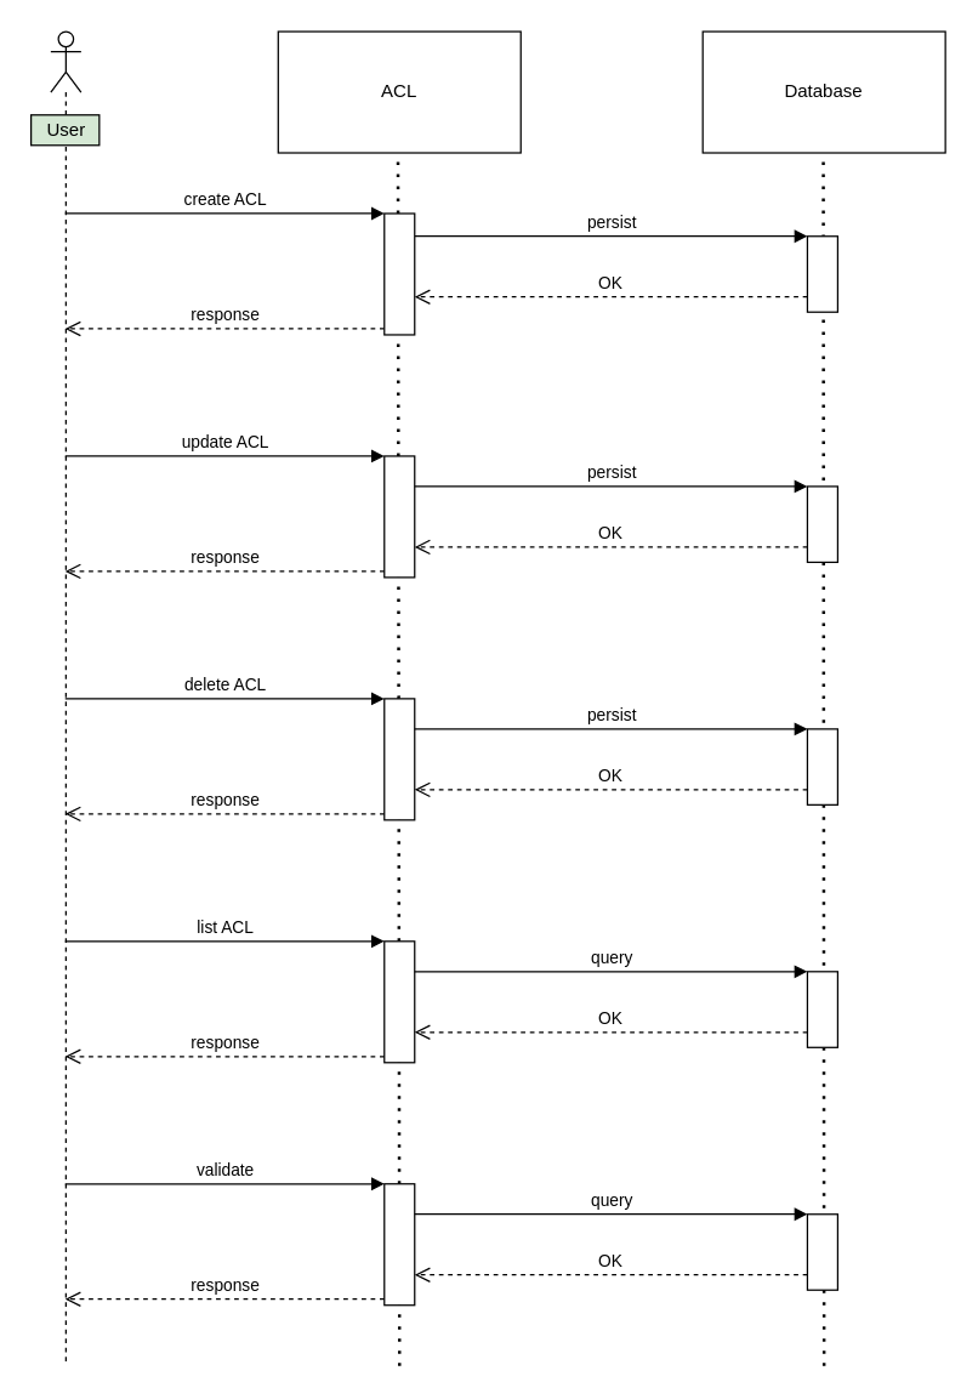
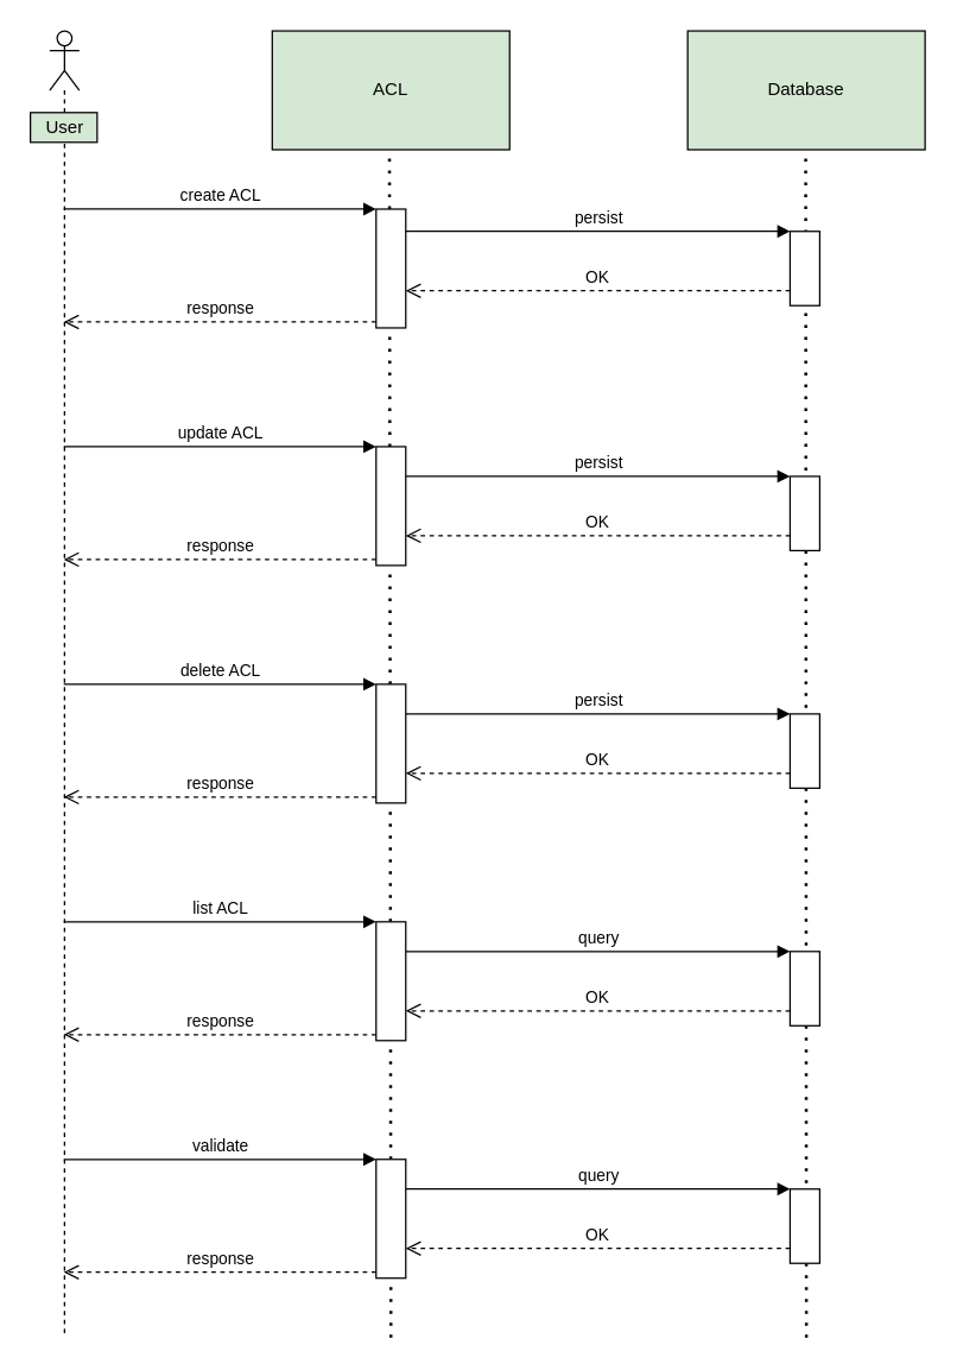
  <mxCell id="0" />
  <mxCell id="1" parent="0" />
- <mxCell id="2" value="ACL" style="rounded=0;whiteSpace=wrap;html=1;" parent="1" vertex="1"><mxGeometry x="183" y="20" width="160" height="80" as="geometry" /></mxCell>
- <mxCell id="3" value="Database" style="rounded=0;whiteSpace=wrap;html=1;" parent="1" vertex="1"><mxGeometry x="463" y="20" width="160" height="80" as="geometry" /></mxCell>
+ <mxCell id="2" value="ACL" style="rounded=0;whiteSpace=wrap;html=1;fillColor=#d5e8d4;" parent="1" vertex="1"><mxGeometry x="183" y="20" width="160" height="80" as="geometry" /></mxCell>
+ <mxCell id="3" value="Database" style="rounded=0;whiteSpace=wrap;html=1;fillColor=#d5e8d4;" parent="1" vertex="1"><mxGeometry x="463" y="20" width="160" height="80" as="geometry" /></mxCell>
  <mxCell id="4" value="" style="shape=umlLifeline;participant=umlActor;perimeter=lifelinePerimeter;whiteSpace=wrap;html=1;container=1;collapsible=0;recursiveResize=0;verticalAlign=top;spacingTop=36;outlineConnect=0;" parent="1" vertex="1"><mxGeometry x="33" y="20" width="20" height="880" as="geometry" /></mxCell>
  <mxCell id="5" value="User" style="html=1;fillColor=#d5e8d4;" parent="1" vertex="1"><mxGeometry x="20" y="75" width="45" height="20" as="geometry" /></mxCell>
  <mxCell id="6" value="" style="endArrow=none;dashed=1;html=1;dashPattern=1 3;strokeWidth=2;rounded=0;startArrow=none;" parent="1" edge="1"><mxGeometry width="50" height="50" relative="1" as="geometry"><mxPoint x="263" y="900" as="sourcePoint" /><mxPoint x="262" y="100" as="targetPoint" /></mxGeometry></mxCell>
  <mxCell id="7" value="" style="endArrow=none;dashed=1;html=1;dashPattern=1 3;strokeWidth=2;rounded=0;startArrow=none;" parent="1" edge="1"><mxGeometry width="50" height="50" relative="1" as="geometry"><mxPoint x="543" y="900" as="sourcePoint" /><mxPoint x="542.52" y="100" as="targetPoint" /></mxGeometry></mxCell>
  <mxCell id="8" value="create ACL" style="html=1;verticalAlign=bottom;endArrow=block;entryX=0;entryY=0;rounded=0;" parent="1" source="4" target="19" edge="1"><mxGeometry relative="1" as="geometry"><mxPoint x="188" y="150" as="sourcePoint" /></mxGeometry></mxCell>
  <mxCell id="9" value="response" style="html=1;verticalAlign=bottom;endArrow=open;dashed=1;endSize=8;exitX=0;exitY=0.95;rounded=0;" parent="1" source="19" target="4" edge="1"><mxGeometry relative="1" as="geometry"><mxPoint x="63" y="293" as="targetPoint" /></mxGeometry></mxCell>
  <mxCell id="10" value="persist" style="html=1;verticalAlign=bottom;endArrow=block;entryX=0;entryY=0;rounded=0;entryDx=0;entryDy=0;entryPerimeter=0;" parent="1" target="12" edge="1" source="19"><mxGeometry relative="1" as="geometry"><mxPoint x="303" y="260" as="sourcePoint" /><mxPoint x="482.41" y="275" as="targetPoint" /></mxGeometry></mxCell>
  <mxCell id="11" value="OK" style="html=1;verticalAlign=bottom;endArrow=open;dashed=1;endSize=8;exitX=0;exitY=0.8;rounded=0;exitDx=0;exitDy=0;exitPerimeter=0;" parent="1" source="12" edge="1" target="19"><mxGeometry relative="1" as="geometry"><mxPoint x="303" y="300" as="targetPoint" /><mxPoint x="1092" y="315" as="sourcePoint" /></mxGeometry></mxCell>
  <mxCell id="12" value="" style="html=1;points=[];perimeter=orthogonalPerimeter;" parent="1" vertex="1"><mxGeometry x="532" y="155" width="20" height="50" as="geometry" /></mxCell>
  <mxCell id="13" value="" style="html=1;points=[];perimeter=orthogonalPerimeter;" vertex="1" parent="1"><mxGeometry x="253" y="300" width="20" height="80" as="geometry" /></mxCell>
  <mxCell id="14" value="update ACL" style="html=1;verticalAlign=bottom;endArrow=block;entryX=0;entryY=0;rounded=0;" edge="1" parent="1" target="13"><mxGeometry relative="1" as="geometry"><mxPoint x="42.5" y="300" as="sourcePoint" /></mxGeometry></mxCell>
  <mxCell id="15" value="response" style="html=1;verticalAlign=bottom;endArrow=open;dashed=1;endSize=8;exitX=0;exitY=0.95;rounded=0;" edge="1" parent="1" source="13"><mxGeometry relative="1" as="geometry"><mxPoint x="42.5" y="376" as="targetPoint" /></mxGeometry></mxCell>
  <mxCell id="16" value="persist" style="html=1;verticalAlign=bottom;endArrow=block;entryX=0;entryY=0;rounded=0;entryDx=0;entryDy=0;entryPerimeter=0;" edge="1" parent="1" source="13" target="18"><mxGeometry relative="1" as="geometry"><mxPoint x="303" y="410" as="sourcePoint" /><mxPoint x="482.41" y="425" as="targetPoint" /></mxGeometry></mxCell>
  <mxCell id="17" value="OK" style="html=1;verticalAlign=bottom;endArrow=open;dashed=1;endSize=8;exitX=0;exitY=0.8;rounded=0;exitDx=0;exitDy=0;exitPerimeter=0;" edge="1" parent="1" source="18" target="13"><mxGeometry relative="1" as="geometry"><mxPoint x="303" y="450" as="targetPoint" /><mxPoint x="1092" y="465" as="sourcePoint" /></mxGeometry></mxCell>
  <mxCell id="18" value="" style="html=1;points=[];perimeter=orthogonalPerimeter;" vertex="1" parent="1"><mxGeometry x="532" y="320" width="20" height="50" as="geometry" /></mxCell>
  <mxCell id="19" value="" style="html=1;points=[];perimeter=orthogonalPerimeter;" parent="1" vertex="1"><mxGeometry x="253" y="140" width="20" height="80" as="geometry" /></mxCell>
  <mxCell id="20" value="" style="html=1;points=[];perimeter=orthogonalPerimeter;" vertex="1" parent="1"><mxGeometry x="253" y="460" width="20" height="80" as="geometry" /></mxCell>
  <mxCell id="21" value="delete ACL" style="html=1;verticalAlign=bottom;endArrow=block;entryX=0;entryY=0;rounded=0;" edge="1" parent="1" target="20"><mxGeometry relative="1" as="geometry"><mxPoint x="42.5" y="460" as="sourcePoint" /></mxGeometry></mxCell>
  <mxCell id="22" value="response" style="html=1;verticalAlign=bottom;endArrow=open;dashed=1;endSize=8;exitX=0;exitY=0.95;rounded=0;" edge="1" parent="1" source="20"><mxGeometry relative="1" as="geometry"><mxPoint x="42.5" y="536" as="targetPoint" /></mxGeometry></mxCell>
  <mxCell id="23" value="persist" style="html=1;verticalAlign=bottom;endArrow=block;entryX=0;entryY=0;rounded=0;entryDx=0;entryDy=0;entryPerimeter=0;" edge="1" parent="1" source="20" target="25"><mxGeometry relative="1" as="geometry"><mxPoint x="303" y="570" as="sourcePoint" /><mxPoint x="482.41" y="585" as="targetPoint" /></mxGeometry></mxCell>
  <mxCell id="24" value="OK" style="html=1;verticalAlign=bottom;endArrow=open;dashed=1;endSize=8;exitX=0;exitY=0.8;rounded=0;exitDx=0;exitDy=0;exitPerimeter=0;" edge="1" parent="1" source="25" target="20"><mxGeometry relative="1" as="geometry"><mxPoint x="303" y="610" as="targetPoint" /><mxPoint x="1092" y="625" as="sourcePoint" /></mxGeometry></mxCell>
  <mxCell id="25" value="" style="html=1;points=[];perimeter=orthogonalPerimeter;" vertex="1" parent="1"><mxGeometry x="532" y="480" width="20" height="50" as="geometry" /></mxCell>
  <mxCell id="26" value="" style="html=1;points=[];perimeter=orthogonalPerimeter;" vertex="1" parent="1"><mxGeometry x="253" y="620" width="20" height="80" as="geometry" /></mxCell>
  <mxCell id="27" value="list ACL" style="html=1;verticalAlign=bottom;endArrow=block;entryX=0;entryY=0;rounded=0;" edge="1" parent="1" target="26"><mxGeometry relative="1" as="geometry"><mxPoint x="42.5" y="620" as="sourcePoint" /></mxGeometry></mxCell>
  <mxCell id="28" value="response" style="html=1;verticalAlign=bottom;endArrow=open;dashed=1;endSize=8;exitX=0;exitY=0.95;rounded=0;" edge="1" parent="1" source="26"><mxGeometry relative="1" as="geometry"><mxPoint x="42.5" y="696" as="targetPoint" /></mxGeometry></mxCell>
  <mxCell id="29" value="query" style="html=1;verticalAlign=bottom;endArrow=block;entryX=0;entryY=0;rounded=0;entryDx=0;entryDy=0;entryPerimeter=0;" edge="1" parent="1" source="26" target="31"><mxGeometry relative="1" as="geometry"><mxPoint x="303" y="730" as="sourcePoint" /><mxPoint x="482.41" y="745" as="targetPoint" /></mxGeometry></mxCell>
  <mxCell id="30" value="OK" style="html=1;verticalAlign=bottom;endArrow=open;dashed=1;endSize=8;exitX=0;exitY=0.8;rounded=0;exitDx=0;exitDy=0;exitPerimeter=0;" edge="1" parent="1" source="31" target="26"><mxGeometry relative="1" as="geometry"><mxPoint x="303" y="770" as="targetPoint" /><mxPoint x="1092" y="785" as="sourcePoint" /></mxGeometry></mxCell>
  <mxCell id="31" value="" style="html=1;points=[];perimeter=orthogonalPerimeter;" vertex="1" parent="1"><mxGeometry x="532" y="640" width="20" height="50" as="geometry" /></mxCell>
  <mxCell id="32" value="" style="html=1;points=[];perimeter=orthogonalPerimeter;" vertex="1" parent="1"><mxGeometry x="253" y="780" width="20" height="80" as="geometry" /></mxCell>
  <mxCell id="33" value="validate" style="html=1;verticalAlign=bottom;endArrow=block;entryX=0;entryY=0;rounded=0;" edge="1" parent="1" target="32"><mxGeometry relative="1" as="geometry"><mxPoint x="42.5" y="780" as="sourcePoint" /></mxGeometry></mxCell>
  <mxCell id="34" value="response" style="html=1;verticalAlign=bottom;endArrow=open;dashed=1;endSize=8;exitX=0;exitY=0.95;rounded=0;" edge="1" parent="1" source="32"><mxGeometry relative="1" as="geometry"><mxPoint x="42.5" y="856" as="targetPoint" /></mxGeometry></mxCell>
  <mxCell id="35" value="query" style="html=1;verticalAlign=bottom;endArrow=block;entryX=0;entryY=0;rounded=0;entryDx=0;entryDy=0;entryPerimeter=0;" edge="1" parent="1" source="32" target="37"><mxGeometry relative="1" as="geometry"><mxPoint x="303" y="890" as="sourcePoint" /><mxPoint x="482.41" y="905" as="targetPoint" /></mxGeometry></mxCell>
  <mxCell id="36" value="OK" style="html=1;verticalAlign=bottom;endArrow=open;dashed=1;endSize=8;exitX=0;exitY=0.8;rounded=0;exitDx=0;exitDy=0;exitPerimeter=0;" edge="1" parent="1" source="37" target="32"><mxGeometry relative="1" as="geometry"><mxPoint x="303" y="930" as="targetPoint" /><mxPoint x="1092" y="945" as="sourcePoint" /></mxGeometry></mxCell>
  <mxCell id="37" value="" style="html=1;points=[];perimeter=orthogonalPerimeter;" vertex="1" parent="1"><mxGeometry x="532" y="800" width="20" height="50" as="geometry" /></mxCell>
